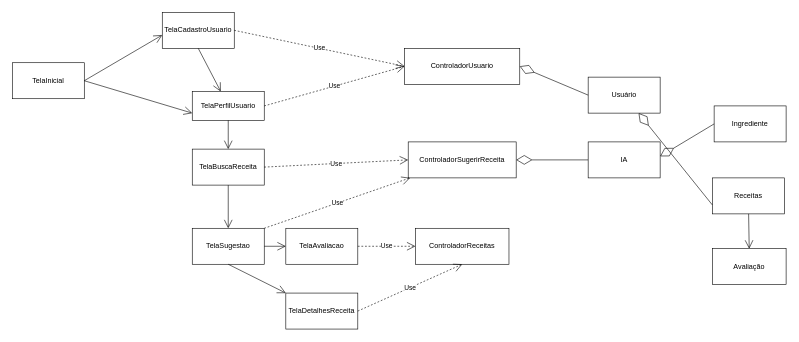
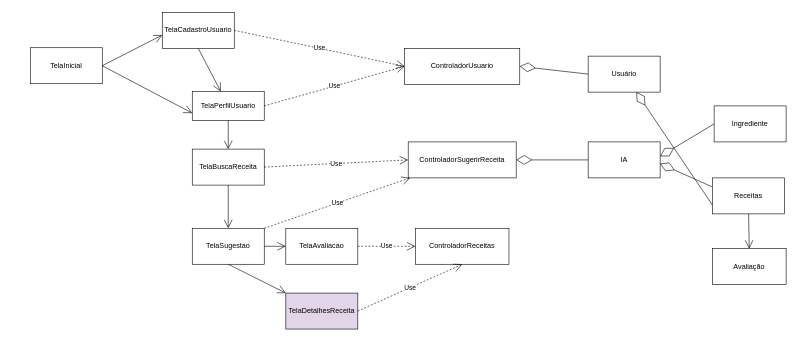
  <mxCell id="0" />
  <mxCell id="1" parent="0" />
- <mxCell id="2" value="TelaInicial" style="rounded=0;whiteSpace=wrap;html=1;" vertex="1" parent="1"><mxGeometry x="20" y="104" width="120" height="60" as="geometry" /></mxCell>
+ <mxCell id="2" value="TelaInicial" style="rounded=0;whiteSpace=wrap;html=1;" vertex="1" parent="1"><mxGeometry x="50" y="79" width="120" height="60" as="geometry" /></mxCell>
  <mxCell id="3" value="TelaCadastroUsuario" style="rounded=0;whiteSpace=wrap;html=1;" vertex="1" parent="1"><mxGeometry x="270" y="20" width="120" height="60" as="geometry" /></mxCell>
  <mxCell id="4" value="TelaBuscaReceita" style="rounded=0;whiteSpace=wrap;html=1;" vertex="1" parent="1"><mxGeometry x="320" y="248" width="120" height="60" as="geometry" /></mxCell>
- <mxCell id="5" value="TelaDetalhesReceita" style="rounded=0;whiteSpace=wrap;html=1;" vertex="1" parent="1"><mxGeometry x="476" y="488" width="120" height="60" as="geometry" /></mxCell>
+ <mxCell id="5" value="TelaDetalhesReceita" style="rounded=0;whiteSpace=wrap;html=1;fillColor=#e1d5e7;" vertex="1" parent="1"><mxGeometry x="476" y="488" width="120" height="60" as="geometry" /></mxCell>
  <mxCell id="6" value="TelaAvaliacao" style="rounded=0;whiteSpace=wrap;html=1;" vertex="1" parent="1"><mxGeometry x="476" y="380" width="120" height="60" as="geometry" /></mxCell>
  <mxCell id="7" value="TelaSugestao" style="rounded=0;whiteSpace=wrap;html=1;" vertex="1" parent="1"><mxGeometry x="320" y="380" width="120" height="60" as="geometry" /></mxCell>
  <mxCell id="8" value="ControladorSugerirReceita" style="rounded=0;whiteSpace=wrap;html=1;" vertex="1" parent="1"><mxGeometry x="680" y="236" width="180" height="60" as="geometry" /></mxCell>
  <mxCell id="9" value="ControladorUsuario" style="rounded=0;whiteSpace=wrap;html=1;" vertex="1" parent="1"><mxGeometry x="674" y="80" width="192" height="60" as="geometry" /></mxCell>
- <mxCell id="10" value="Usuário" style="rounded=0;whiteSpace=wrap;html=1;" vertex="1" parent="1"><mxGeometry x="980" y="128" width="120" height="60" as="geometry" /></mxCell>
+ <mxCell id="10" value="Usuário" style="rounded=0;whiteSpace=wrap;html=1;" vertex="1" parent="1"><mxGeometry x="980" y="93" width="120" height="60" as="geometry" /></mxCell>
  <mxCell id="11" value="ControladorReceitas" style="rounded=0;whiteSpace=wrap;html=1;" vertex="1" parent="1"><mxGeometry x="692" y="380" width="156" height="60" as="geometry" /></mxCell>
  <mxCell id="12" value="Receitas" style="rounded=0;whiteSpace=wrap;html=1;" vertex="1" parent="1"><mxGeometry x="1187" y="296" width="120" height="60" as="geometry" /></mxCell>
  <mxCell id="13" value="Ingrediente" style="rounded=0;whiteSpace=wrap;html=1;" vertex="1" parent="1"><mxGeometry x="1190" y="176" width="120" height="60" as="geometry" /></mxCell>
  <mxCell id="14" value="Avaliação" style="rounded=0;whiteSpace=wrap;html=1;" vertex="1" parent="1"><mxGeometry x="1187" y="414" width="123" height="60" as="geometry" /></mxCell>
  <mxCell id="15" value="Use" style="endArrow=open;endSize=12;dashed=1;html=1;rounded=0;exitX=1;exitY=0.5;exitDx=0;exitDy=0;entryX=0;entryY=0.5;entryDx=0;entryDy=0;" edge="1" parent="1" source="3" target="9"><mxGeometry width="160" relative="1" as="geometry"><mxPoint x="436" y="133.41" as="sourcePoint" /><mxPoint x="596" y="133.41" as="targetPoint" /></mxGeometry></mxCell>
  <mxCell id="16" value="" style="endArrow=open;endFill=1;endSize=12;html=1;rounded=0;entryX=0;entryY=0.631;entryDx=0;entryDy=0;entryPerimeter=0;exitX=1;exitY=0.5;exitDx=0;exitDy=0;" edge="1" parent="1" source="2" target="3"><mxGeometry width="160" relative="1" as="geometry"><mxPoint x="128" y="308" as="sourcePoint" /><mxPoint x="286" y="300.62" as="targetPoint" /></mxGeometry></mxCell>
  <mxCell id="17" value="" style="endArrow=open;endFill=1;endSize=12;html=1;rounded=0;exitX=0.5;exitY=1;exitDx=0;exitDy=0;" edge="1" parent="1" source="3" target="19"><mxGeometry width="160" relative="1" as="geometry"><mxPoint x="308" y="250" as="sourcePoint" /><mxPoint x="344" y="284" as="targetPoint" /></mxGeometry></mxCell>
  <mxCell id="18" value="" style="endArrow=open;endFill=1;endSize=12;html=1;rounded=0;exitX=0.5;exitY=1;exitDx=0;exitDy=0;" edge="1" parent="1" source="7" target="5"><mxGeometry width="160" relative="1" as="geometry"><mxPoint x="428" y="368" as="sourcePoint" /><mxPoint x="368" y="308" as="targetPoint" /><Array as="points" /></mxGeometry></mxCell>
  <mxCell id="19" value="TelaPerfilUsuario" style="rounded=0;whiteSpace=wrap;html=1;" vertex="1" parent="1"><mxGeometry x="320" y="152" width="120" height="48" as="geometry" /></mxCell>
  <mxCell id="20" value="" style="endArrow=open;endFill=1;endSize=12;html=1;rounded=0;exitX=1;exitY=0.5;exitDx=0;exitDy=0;" edge="1" parent="1" source="2"><mxGeometry width="160" relative="1" as="geometry"><mxPoint x="176" y="266" as="sourcePoint" /><mxPoint x="320" y="188" as="targetPoint" /></mxGeometry></mxCell>
  <mxCell id="21" value="" style="endArrow=open;endFill=1;endSize=12;html=1;rounded=0;entryX=0.5;entryY=0;entryDx=0;entryDy=0;exitX=0.5;exitY=1;exitDx=0;exitDy=0;" edge="1" parent="1" source="19" target="4"><mxGeometry width="160" relative="1" as="geometry"><mxPoint x="344" y="344" as="sourcePoint" /><mxPoint x="353" y="428" as="targetPoint" /></mxGeometry></mxCell>
  <mxCell id="22" value="" style="endArrow=open;endFill=1;endSize=12;html=1;rounded=0;exitX=1;exitY=0.5;exitDx=0;exitDy=0;" edge="1" parent="1" source="7" target="6"><mxGeometry width="160" relative="1" as="geometry"><mxPoint x="392.5" y="544" as="sourcePoint" /><mxPoint x="401.5" y="628" as="targetPoint" /></mxGeometry></mxCell>
  <mxCell id="23" value="Use" style="endArrow=open;endSize=12;dashed=1;html=1;rounded=0;exitX=1;exitY=0.5;exitDx=0;exitDy=0;entryX=0;entryY=0.5;entryDx=0;entryDy=0;" edge="1" parent="1" source="19" target="9"><mxGeometry width="160" relative="1" as="geometry"><mxPoint x="404" y="308" as="sourcePoint" /><mxPoint x="644" y="296" as="targetPoint" /></mxGeometry></mxCell>
  <mxCell id="24" value="Use" style="endArrow=open;endSize=12;dashed=1;html=1;rounded=0;entryX=0;entryY=0.5;entryDx=0;entryDy=0;exitX=1;exitY=0.5;exitDx=0;exitDy=0;" edge="1" parent="1" source="4" target="8"><mxGeometry width="160" relative="1" as="geometry"><mxPoint x="380" y="368" as="sourcePoint" /><mxPoint x="668" y="266" as="targetPoint" /><Array as="points" /></mxGeometry></mxCell>
  <mxCell id="25" value="Use" style="endArrow=open;endSize=12;dashed=1;html=1;rounded=0;exitX=1;exitY=0;exitDx=0;exitDy=0;" edge="1" parent="1" source="7" target="8"><mxGeometry width="160" relative="1" as="geometry"><mxPoint x="356" y="338" as="sourcePoint" /><mxPoint x="644" y="290" as="targetPoint" /><Array as="points" /></mxGeometry></mxCell>
  <mxCell id="26" value="" style="endArrow=open;endFill=1;endSize=12;html=1;rounded=0;" edge="1" parent="1" source="4" target="7"><mxGeometry width="160" relative="1" as="geometry"><mxPoint x="368" y="332" as="sourcePoint" /><mxPoint x="322.25" y="368" as="targetPoint" /></mxGeometry></mxCell>
  <mxCell id="27" value="Use" style="endArrow=open;endSize=12;dashed=1;html=1;rounded=0;exitX=1;exitY=0.5;exitDx=0;exitDy=0;" edge="1" parent="1" source="6" target="11"><mxGeometry width="160" relative="1" as="geometry"><mxPoint x="623" y="404" as="sourcePoint" /><mxPoint x="866" y="320" as="targetPoint" /><Array as="points" /></mxGeometry></mxCell>
  <mxCell id="28" value="Use" style="endArrow=open;endSize=12;dashed=1;html=1;rounded=0;exitX=1;exitY=0.5;exitDx=0;exitDy=0;entryX=0.5;entryY=1;entryDx=0;entryDy=0;" edge="1" parent="1" source="5" target="11"><mxGeometry width="160" relative="1" as="geometry"><mxPoint x="632" y="524" as="sourcePoint" /><mxPoint x="875" y="440" as="targetPoint" /><Array as="points" /></mxGeometry></mxCell>
  <mxCell id="29" value="" style="endArrow=diamondThin;endFill=0;endSize=24;html=1;rounded=0;exitX=0;exitY=0.5;exitDx=0;exitDy=0;entryX=1;entryY=0.5;entryDx=0;entryDy=0;" edge="1" parent="1" source="10" target="9"><mxGeometry width="160" relative="1" as="geometry"><mxPoint x="884" y="200" as="sourcePoint" /><mxPoint x="1044" y="200" as="targetPoint" /></mxGeometry></mxCell>
  <mxCell id="30" value="" style="endArrow=diamondThin;endFill=0;endSize=24;html=1;rounded=0;exitX=0;exitY=0.5;exitDx=0;exitDy=0;entryX=1;entryY=0.5;entryDx=0;entryDy=0;" edge="1" parent="1" source="31" target="8"><mxGeometry width="160" relative="1" as="geometry"><mxPoint x="986" y="291" as="sourcePoint" /><mxPoint x="860" y="284" as="targetPoint" /></mxGeometry></mxCell>
  <mxCell id="31" value="IA" style="rounded=0;whiteSpace=wrap;html=1;" vertex="1" parent="1"><mxGeometry x="980" y="236" width="120" height="60" as="geometry" /></mxCell>
  <mxCell id="32" value="" style="endArrow=diamondThin;endFill=0;endSize=24;html=1;rounded=0;exitX=0;exitY=0.5;exitDx=0;exitDy=0;" edge="1" parent="1" source="13"><mxGeometry width="160" relative="1" as="geometry"><mxPoint x="1208" y="205.37" as="sourcePoint" /><mxPoint x="1100" y="260" as="targetPoint" /></mxGeometry></mxCell>
+ <mxCell id="33" value="" style="endArrow=diamondThin;endFill=0;endSize=24;html=1;rounded=0;exitX=0;exitY=0.25;exitDx=0;exitDy=0;entryX=0.998;entryY=0.602;entryDx=0;entryDy=0;entryPerimeter=0;" edge="1" parent="1" source="12" target="31"><mxGeometry width="160" relative="1" as="geometry"><mxPoint x="1220" y="224" as="sourcePoint" /><mxPoint x="1100" y="272" as="targetPoint" /></mxGeometry></mxCell>
  <mxCell id="34" value="" style="endArrow=open;endFill=1;endSize=12;html=1;rounded=0;entryX=0.5;entryY=0;entryDx=0;entryDy=0;" edge="1" parent="1" source="12" target="14"><mxGeometry width="160" relative="1" as="geometry"><mxPoint x="1340" y="194" as="sourcePoint" /><mxPoint x="1328" y="152" as="targetPoint" /></mxGeometry></mxCell>
  <mxCell id="35" value="" style="endArrow=diamondThin;endFill=0;endSize=24;html=1;rounded=0;exitX=0;exitY=0.75;exitDx=0;exitDy=0;" edge="1" parent="1" source="12" target="10"><mxGeometry width="160" relative="1" as="geometry"><mxPoint x="1163" y="380" as="sourcePoint" /><mxPoint x="860" y="404" as="targetPoint" /></mxGeometry></mxCell>
